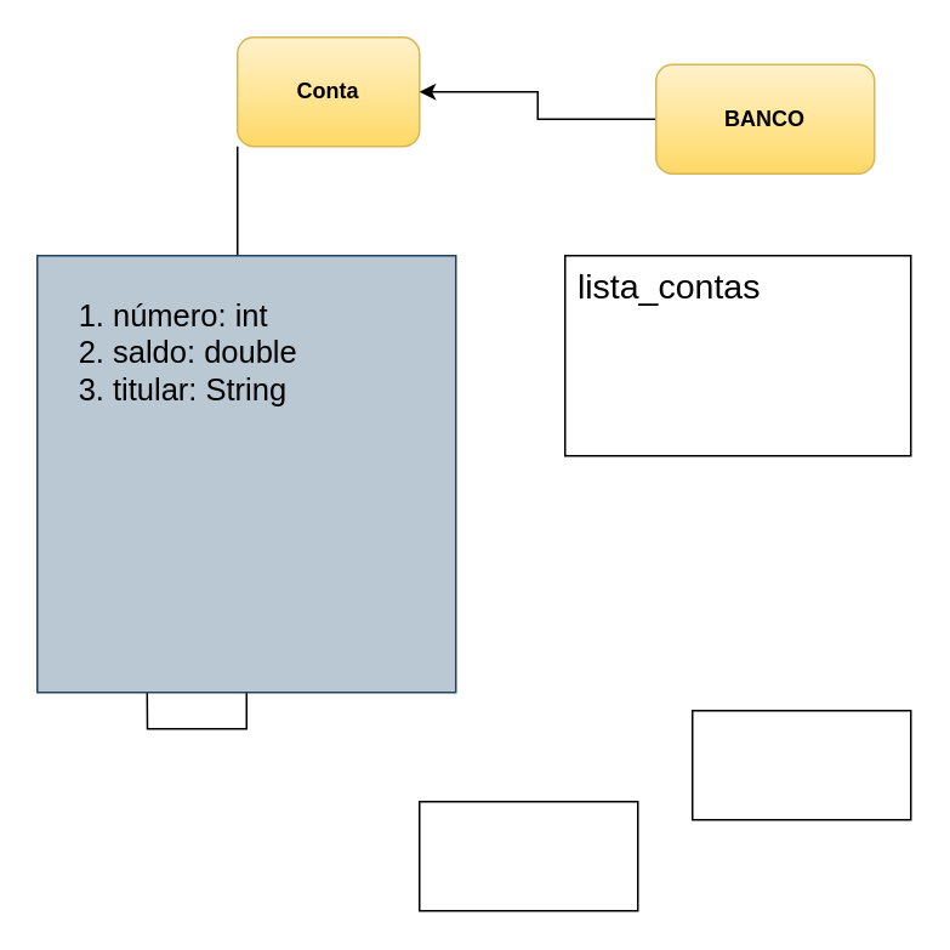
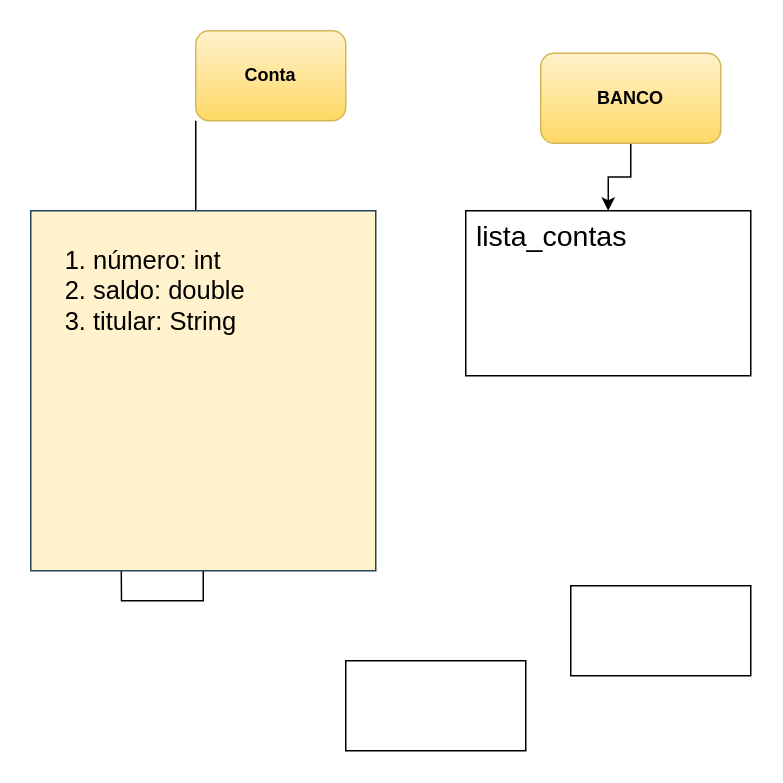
  <mxCell id="0" />
  <mxCell id="1" parent="0" />
  <mxCell id="2" value="&lt;b&gt;&lt;font color=&quot;#000000&quot;&gt;Conta&lt;/font&gt;&lt;/b&gt;" style="rounded=1;whiteSpace=wrap;html=1;gradientColor=#ffd966;fillColor=#fff2cc;strokeColor=#d6b656;" vertex="1" parent="1"><mxGeometry x="130" y="20" width="100" height="60" as="geometry" /></mxCell>
  <mxCell id="3" value="" style="endArrow=classic;html=1;exitX=0;exitY=1;exitDx=0;exitDy=0;" edge="1" parent="1" source="2"><mxGeometry width="50" height="50" relative="1" as="geometry"><mxPoint x="260" y="420" as="sourcePoint" /><mxPoint x="130" y="220" as="targetPoint" /></mxGeometry></mxCell>
  <mxCell id="4" style="edgeStyle=orthogonalEdgeStyle;rounded=0;orthogonalLoop=1;jettySize=auto;html=1;" edge="1" parent="1" source="8"><mxGeometry relative="1" as="geometry"><mxPoint x="80" y="330" as="targetPoint" /></mxGeometry></mxCell>
  <mxCell id="5" value="" style="rounded=0;whiteSpace=wrap;html=1;" vertex="1" parent="1"><mxGeometry x="380" y="390" width="120" height="60" as="geometry" /></mxCell>
  <mxCell id="6" value="&amp;nbsp;lista_contas" style="rounded=0;whiteSpace=wrap;html=1;align=left;verticalAlign=top;labelPosition=center;verticalLabelPosition=middle;fontSize=19;" vertex="1" parent="1"><mxGeometry x="310" y="140" width="190" height="110" as="geometry" /></mxCell>
  <mxCell id="7" value="" style="rounded=0;whiteSpace=wrap;html=1;" vertex="1" parent="1"><mxGeometry x="230" y="440" width="120" height="60" as="geometry" /></mxCell>
- <mxCell id="8" value="&lt;ol style=&quot;font-size: 17px;&quot;&gt;&lt;li style=&quot;font-size: 17px;&quot;&gt;&lt;font color=&quot;#000000&quot; style=&quot;font-size: 17px;&quot;&gt;número: int&lt;/font&gt;&lt;/li&gt;&lt;li style=&quot;font-size: 17px;&quot;&gt;&lt;font color=&quot;#000000&quot; style=&quot;font-size: 17px;&quot;&gt;saldo: double&lt;/font&gt;&lt;/li&gt;&lt;li style=&quot;font-size: 17px;&quot;&gt;&lt;font color=&quot;#000000&quot; style=&quot;font-size: 17px;&quot;&gt;titular: String&lt;/font&gt;&lt;/li&gt;&lt;/ol&gt;&lt;div style=&quot;font-size: 17px;&quot;&gt;&lt;/div&gt;" style="rounded=0;whiteSpace=wrap;html=1;fillColor=#bac8d3;labelBackgroundColor=none;strokeColor=#23445d;align=left;verticalAlign=top;fontSize=17;" vertex="1" parent="1"><mxGeometry x="20" y="140" width="230" height="240" as="geometry" /></mxCell>
- <mxCell id="9" style="edgeStyle=orthogonalEdgeStyle;rounded=0;orthogonalLoop=1;jettySize=auto;html=1;" edge="1" parent="1" source="10" target="2"><mxGeometry relative="1" as="geometry" /></mxCell>
+ <mxCell id="8" value="&lt;ol style=&quot;font-size: 17px;&quot;&gt;&lt;li style=&quot;font-size: 17px;&quot;&gt;&lt;font color=&quot;#000000&quot; style=&quot;font-size: 17px;&quot;&gt;número: int&lt;/font&gt;&lt;/li&gt;&lt;li style=&quot;font-size: 17px;&quot;&gt;&lt;font color=&quot;#000000&quot; style=&quot;font-size: 17px;&quot;&gt;saldo: double&lt;/font&gt;&lt;/li&gt;&lt;li style=&quot;font-size: 17px;&quot;&gt;&lt;font color=&quot;#000000&quot; style=&quot;font-size: 17px;&quot;&gt;titular: String&lt;/font&gt;&lt;/li&gt;&lt;/ol&gt;&lt;div style=&quot;font-size: 17px;&quot;&gt;&lt;/div&gt;" style="rounded=0;whiteSpace=wrap;html=1;fillColor=#fff2cc;labelBackgroundColor=none;strokeColor=#23445d;align=left;verticalAlign=top;fontSize=17;" vertex="1" parent="1"><mxGeometry x="20" y="140" width="230" height="240" as="geometry" /></mxCell>
+ <mxCell id="9" style="edgeStyle=orthogonalEdgeStyle;rounded=0;orthogonalLoop=1;jettySize=auto;html=1;" edge="1" parent="1" source="10" target="6"><mxGeometry relative="1" as="geometry" /></mxCell>
  <mxCell id="10" value="&lt;font color=&quot;#000000&quot;&gt;&lt;b&gt;BANCO&lt;/b&gt;&lt;/font&gt;" style="rounded=1;whiteSpace=wrap;html=1;gradientColor=#ffd966;fillColor=#fff2cc;strokeColor=#d6b656;" vertex="1" parent="1"><mxGeometry x="360" y="35" width="120" height="60" as="geometry" /></mxCell>
  <mxCell id="11" value="" style="endArrow=none;dashed=1;html=1;fontSize=17;" edge="1" parent="1" source="8"><mxGeometry width="50" height="50" relative="1" as="geometry"><mxPoint x="260" y="320" as="sourcePoint" /><mxPoint x="250" y="270" as="targetPoint" /></mxGeometry></mxCell>
